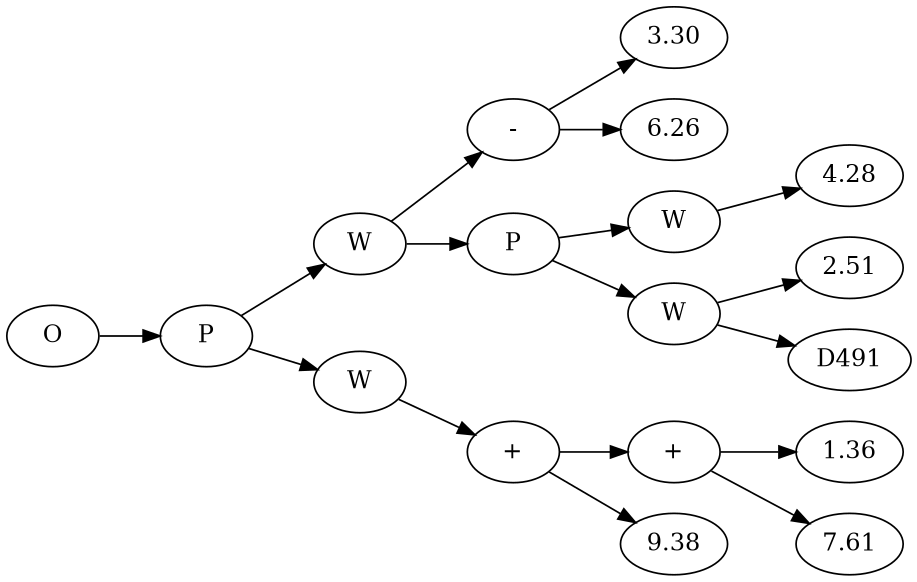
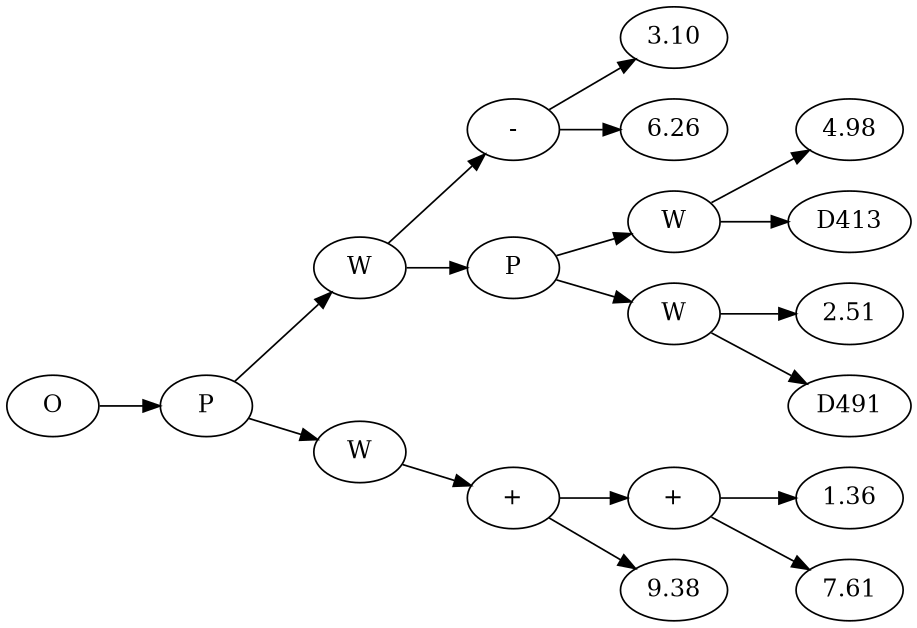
  digraph {
    rankdir=LR
    n1 [label=O]
    n2 [label=P]
    n3 [label=W]
    n4 [label=W]
    n5 [label="-"]
    n6 [label=P]
    n7 [label="+"]
-   n8 [label=3.30]
+   n8 [label=3.10]
    n9 [label=6.26]
    n10 [label=W]
    n11 [label=W]
-   n12 [label=4.28]
+   n12 [label=4.98]
+   n13 [label=D413]
    n14 [label=2.51]
    n15 [label=D491]
    n16 [label="+"]
    n17 [label=9.38]
    n18 [label=1.36]
    n19 [label=7.61]
    n1 -> n2
    n2 -> n3
    n2 -> n4
    n3 -> n5
    n3 -> n6
    n4 -> n7
    n5 -> n8
    n5 -> n9
    n6 -> n10
    n6 -> n11
    n7 -> n16
    n7 -> n17
    n10 -> n12
+   n10 -> n13
    n11 -> n14
    n11 -> n15
    n16 -> n18
    n16 -> n19
  }
